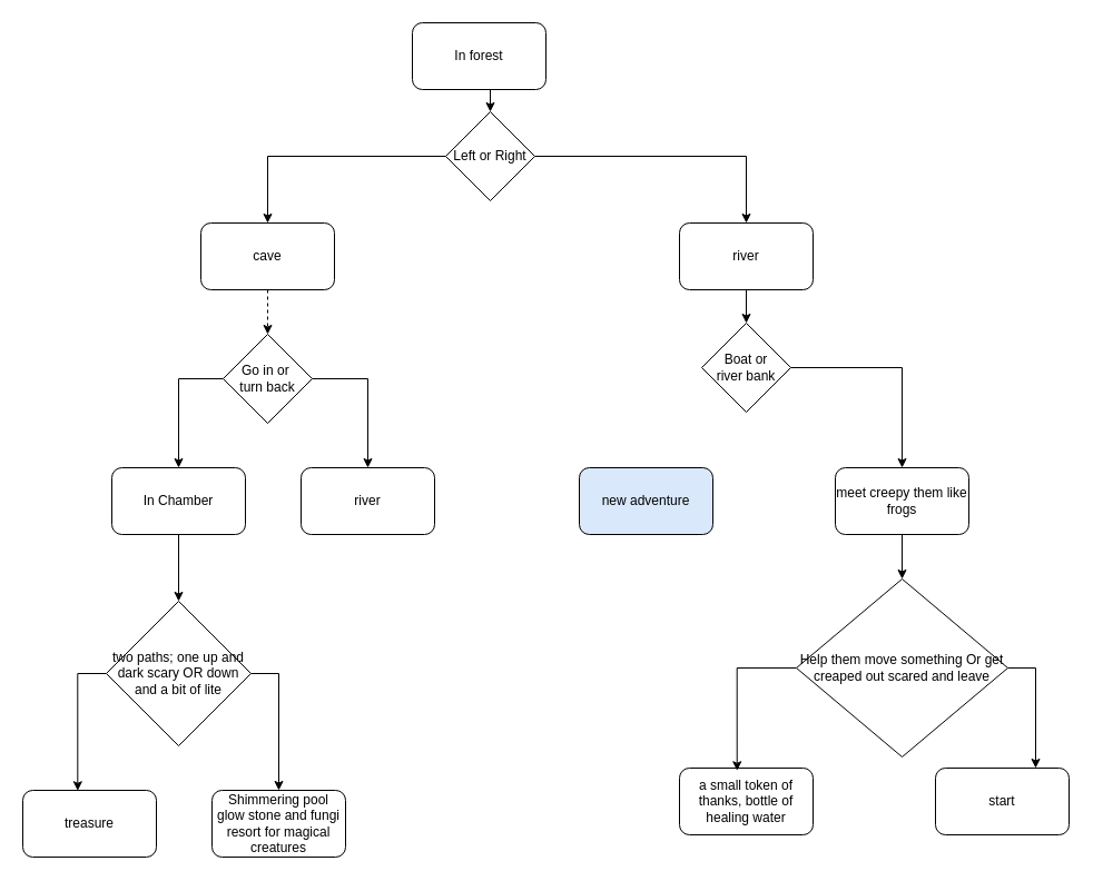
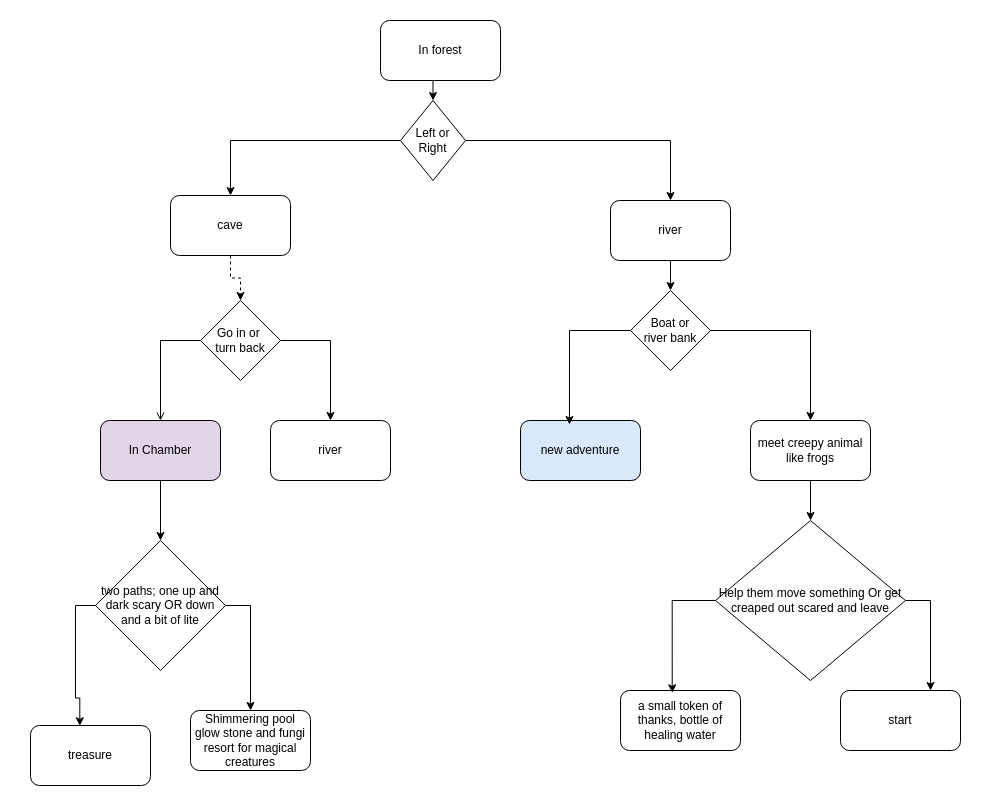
  <mxCell id="0" />
  <mxCell id="1" parent="0" />
  <mxCell id="2" style="edgeStyle=orthogonalEdgeStyle;rounded=0;orthogonalLoop=1;jettySize=auto;html=1;exitX=0;exitY=0.5;exitDx=0;exitDy=0;entryX=0.5;entryY=0;entryDx=0;entryDy=0;" edge="1" parent="1" source="4" target="10"><mxGeometry relative="1" as="geometry" /></mxCell>
  <mxCell id="3" style="edgeStyle=orthogonalEdgeStyle;rounded=0;orthogonalLoop=1;jettySize=auto;html=1;exitX=1;exitY=0.5;exitDx=0;exitDy=0;entryX=0.5;entryY=0;entryDx=0;entryDy=0;" edge="1" parent="1" source="4" target="8"><mxGeometry relative="1" as="geometry" /></mxCell>
- <mxCell id="4" value="Left or Right" style="rhombus;whiteSpace=wrap;html=1;" vertex="1" parent="1"><mxGeometry x="400" y="100" width="80" height="80" as="geometry" /></mxCell>
+ <mxCell id="4" value="Left or Right" style="rhombus;whiteSpace=wrap;html=1;" vertex="1" parent="1"><mxGeometry x="400" y="100" width="65" height="80" as="geometry" /></mxCell>
  <mxCell id="5" style="edgeStyle=orthogonalEdgeStyle;rounded=0;orthogonalLoop=1;jettySize=auto;html=1;exitX=0.5;exitY=1;exitDx=0;exitDy=0;entryX=0.5;entryY=0;entryDx=0;entryDy=0;" edge="1" parent="1" source="6" target="4"><mxGeometry relative="1" as="geometry" /></mxCell>
- <mxCell id="6" value="In forest" style="rounded=1;whiteSpace=wrap;html=1;" vertex="1" parent="1"><mxGeometry x="370" y="20" width="120" height="60" as="geometry" /></mxCell>
+ <mxCell id="6" value="In forest" style="rounded=1;whiteSpace=wrap;html=1;" vertex="1" parent="1"><mxGeometry x="380" y="20" width="120" height="60" as="geometry" /></mxCell>
  <mxCell id="7" style="edgeStyle=orthogonalEdgeStyle;rounded=0;orthogonalLoop=1;jettySize=auto;html=1;exitX=0.5;exitY=1;exitDx=0;exitDy=0;entryX=0.5;entryY=0;entryDx=0;entryDy=0;" edge="1" parent="1" source="8" target="15"><mxGeometry relative="1" as="geometry" /></mxCell>
  <mxCell id="8" value="river" style="rounded=1;whiteSpace=wrap;html=1;" vertex="1" parent="1"><mxGeometry x="610" y="200" width="120" height="60" as="geometry" /></mxCell>
  <mxCell id="9" style="edgeStyle=orthogonalEdgeStyle;rounded=0;orthogonalLoop=1;jettySize=auto;html=1;exitX=0.5;exitY=1;exitDx=0;exitDy=0;entryX=0.5;entryY=0;entryDx=0;entryDy=0;dashed=1;" edge="1" parent="1" source="10" target="13"><mxGeometry relative="1" as="geometry" /></mxCell>
- <mxCell id="10" value="cave" style="rounded=1;whiteSpace=wrap;html=1;" vertex="1" parent="1"><mxGeometry x="180" y="200" width="120" height="60" as="geometry" /></mxCell>
- <mxCell id="11" style="edgeStyle=orthogonalEdgeStyle;rounded=0;orthogonalLoop=1;jettySize=auto;html=1;exitX=0;exitY=0.5;exitDx=0;exitDy=0;" edge="1" parent="1" source="13" target="17"><mxGeometry relative="1" as="geometry" /></mxCell>
+ <mxCell id="10" value="cave" style="rounded=1;whiteSpace=wrap;html=1;" vertex="1" parent="1"><mxGeometry x="170" y="195" width="120" height="60" as="geometry" /></mxCell>
+ <mxCell id="11" style="edgeStyle=orthogonalEdgeStyle;rounded=0;orthogonalLoop=1;jettySize=auto;html=1;exitX=0;exitY=0.5;exitDx=0;exitDy=0;endArrow=open;" edge="1" parent="1" source="13" target="17"><mxGeometry relative="1" as="geometry" /></mxCell>
  <mxCell id="12" style="edgeStyle=orthogonalEdgeStyle;rounded=0;orthogonalLoop=1;jettySize=auto;html=1;exitX=1;exitY=0.5;exitDx=0;exitDy=0;" edge="1" parent="1" source="13" target="18"><mxGeometry relative="1" as="geometry" /></mxCell>
  <mxCell id="13" value="Go in or&amp;nbsp;&lt;div&gt;turn back&lt;/div&gt;" style="rhombus;whiteSpace=wrap;html=1;" vertex="1" parent="1"><mxGeometry x="200" y="300" width="80" height="80" as="geometry" /></mxCell>
  <mxCell id="14" style="edgeStyle=orthogonalEdgeStyle;rounded=0;orthogonalLoop=1;jettySize=auto;html=1;exitX=1;exitY=0.5;exitDx=0;exitDy=0;entryX=0.5;entryY=0;entryDx=0;entryDy=0;" edge="1" parent="1" source="15" target="21"><mxGeometry relative="1" as="geometry" /></mxCell>
  <mxCell id="15" value="Boat or&lt;div&gt;river bank&lt;/div&gt;" style="rhombus;whiteSpace=wrap;html=1;" vertex="1" parent="1"><mxGeometry x="630" y="290" width="80" height="80" as="geometry" /></mxCell>
  <mxCell id="16" style="edgeStyle=orthogonalEdgeStyle;rounded=0;orthogonalLoop=1;jettySize=auto;html=1;exitX=0.5;exitY=1;exitDx=0;exitDy=0;entryX=0.5;entryY=0;entryDx=0;entryDy=0;" edge="1" parent="1" source="17" target="25"><mxGeometry relative="1" as="geometry"><mxPoint x="159.529" y="510" as="targetPoint" /></mxGeometry></mxCell>
- <mxCell id="17" value="In Chamber" style="rounded=1;whiteSpace=wrap;html=1;" vertex="1" parent="1"><mxGeometry x="100" y="420" width="120" height="60" as="geometry" /></mxCell>
+ <mxCell id="17" value="In Chamber" style="rounded=1;whiteSpace=wrap;html=1;fillColor=#e1d5e7;" vertex="1" parent="1"><mxGeometry x="100" y="420" width="120" height="60" as="geometry" /></mxCell>
  <mxCell id="18" value="river" style="rounded=1;whiteSpace=wrap;html=1;" vertex="1" parent="1"><mxGeometry x="270" y="420" width="120" height="60" as="geometry" /></mxCell>
  <mxCell id="19" value="new adventure" style="rounded=1;whiteSpace=wrap;html=1;fillColor=#dae8fc;" vertex="1" parent="1"><mxGeometry x="520" y="420" width="120" height="60" as="geometry" /></mxCell>
  <mxCell id="20" style="edgeStyle=orthogonalEdgeStyle;rounded=0;orthogonalLoop=1;jettySize=auto;html=1;exitX=0.5;exitY=1;exitDx=0;exitDy=0;entryX=0.5;entryY=0;entryDx=0;entryDy=0;" edge="1" parent="1" source="21" target="23"><mxGeometry relative="1" as="geometry" /></mxCell>
- <mxCell id="21" value="meet creepy them like frogs" style="rounded=1;whiteSpace=wrap;html=1;" vertex="1" parent="1"><mxGeometry x="750" y="420" width="120" height="60" as="geometry" /></mxCell>
+ <mxCell id="21" value="meet creepy animal like frogs" style="rounded=1;whiteSpace=wrap;html=1;" vertex="1" parent="1"><mxGeometry x="750" y="420" width="120" height="60" as="geometry" /></mxCell>
  <mxCell id="22" style="edgeStyle=orthogonalEdgeStyle;rounded=0;orthogonalLoop=1;jettySize=auto;html=1;exitX=1;exitY=0.5;exitDx=0;exitDy=0;entryX=0.75;entryY=0;entryDx=0;entryDy=0;" edge="1" parent="1" source="23" target="29"><mxGeometry relative="1" as="geometry" /></mxCell>
  <mxCell id="23" value="Help them move something Or get creaped out scared and leave" style="rhombus;whiteSpace=wrap;html=1;" vertex="1" parent="1"><mxGeometry x="715" y="520" width="190" height="160" as="geometry" /></mxCell>
  <mxCell id="24" style="edgeStyle=orthogonalEdgeStyle;rounded=0;orthogonalLoop=1;jettySize=auto;html=1;exitX=1;exitY=0.5;exitDx=0;exitDy=0;entryX=0.5;entryY=0;entryDx=0;entryDy=0;" edge="1" parent="1" source="25" target="27"><mxGeometry relative="1" as="geometry" /></mxCell>
  <mxCell id="25" value="two paths; one up and dark scary OR down and a bit of lite" style="rhombus;whiteSpace=wrap;html=1;" vertex="1" parent="1"><mxGeometry x="95" y="540" width="130" height="130" as="geometry" /></mxCell>
- <mxCell id="26" value="treasure" style="rounded=1;whiteSpace=wrap;html=1;" vertex="1" parent="1"><mxGeometry x="20" y="710" width="120" height="60" as="geometry" /></mxCell>
+ <mxCell id="26" value="treasure" style="rounded=1;whiteSpace=wrap;html=1;" vertex="1" parent="1"><mxGeometry x="30" y="725" width="120" height="60" as="geometry" /></mxCell>
  <mxCell id="27" value="Shimmering pool glow stone and fungi resort for magical creatures" style="rounded=1;whiteSpace=wrap;html=1;" vertex="1" parent="1"><mxGeometry x="190" y="710" width="120" height="60" as="geometry" /></mxCell>
- <mxCell id="28" value="a small token of thanks, bottle of healing water" style="rounded=1;whiteSpace=wrap;html=1;" vertex="1" parent="1"><mxGeometry x="610" y="690" width="120" height="60" as="geometry" /></mxCell>
+ <mxCell id="28" value="a small token of thanks, bottle of healing water" style="rounded=1;whiteSpace=wrap;html=1;" vertex="1" parent="1"><mxGeometry x="620" y="690" width="120" height="60" as="geometry" /></mxCell>
  <mxCell id="29" value="start" style="rounded=1;whiteSpace=wrap;html=1;" vertex="1" parent="1"><mxGeometry x="840" y="690" width="120" height="60" as="geometry" /></mxCell>
+ <mxCell id="30" style="edgeStyle=orthogonalEdgeStyle;rounded=0;orthogonalLoop=1;jettySize=auto;html=1;exitX=0;exitY=0.5;exitDx=0;exitDy=0;entryX=0.408;entryY=0.067;entryDx=0;entryDy=0;entryPerimeter=0;" edge="1" parent="1" source="15" target="19"><mxGeometry relative="1" as="geometry" /></mxCell>
  <mxCell id="31" style="edgeStyle=orthogonalEdgeStyle;rounded=0;orthogonalLoop=1;jettySize=auto;html=1;exitX=0;exitY=0.5;exitDx=0;exitDy=0;entryX=0.411;entryY=0.005;entryDx=0;entryDy=0;entryPerimeter=0;" edge="1" parent="1" source="25" target="26"><mxGeometry relative="1" as="geometry" /></mxCell>
  <mxCell id="32" style="edgeStyle=orthogonalEdgeStyle;rounded=0;orthogonalLoop=1;jettySize=auto;html=1;exitX=0;exitY=0.5;exitDx=0;exitDy=0;entryX=0.431;entryY=0.038;entryDx=0;entryDy=0;entryPerimeter=0;" edge="1" parent="1" source="23" target="28"><mxGeometry relative="1" as="geometry" /></mxCell>
